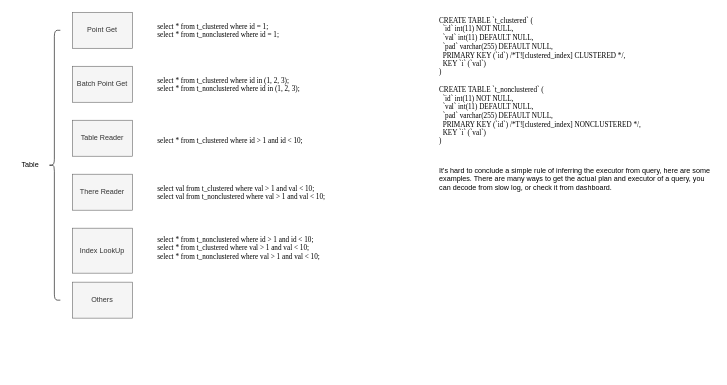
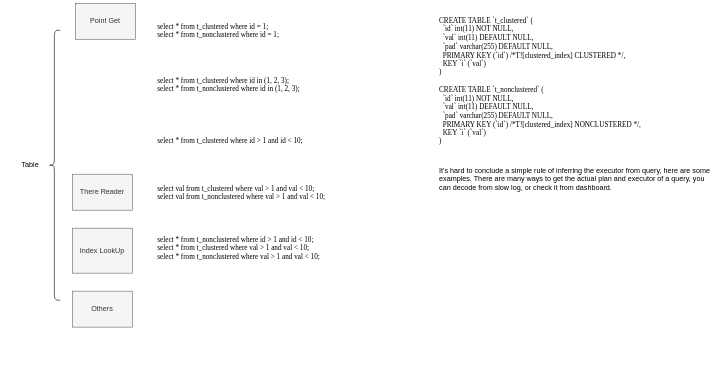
  <mxCell id="0" />
  <mxCell id="1" parent="0" />
- <mxCell id="2" value="Point Get" style="rounded=0;whiteSpace=wrap;html=1;fillColor=#f5f5f5;strokeColor=#666666;fontColor=#333333;" vertex="1" parent="1"><mxGeometry x="120" y="20" width="100" height="60" as="geometry" /></mxCell>
- <mxCell id="3" value="Batch Point Get" style="rounded=0;whiteSpace=wrap;html=1;fillColor=#f5f5f5;strokeColor=#666666;fontColor=#333333;" vertex="1" parent="1"><mxGeometry x="120" y="110" width="100" height="60" as="geometry" /></mxCell>
+ <mxCell id="2" value="Point Get" style="rounded=0;whiteSpace=wrap;html=1;fillColor=#f5f5f5;strokeColor=#666666;fontColor=#333333;" vertex="1" parent="1"><mxGeometry x="125" y="5" width="100" height="60" as="geometry" /></mxCell>
  <mxCell id="4" value="" style="shape=curlyBracket;whiteSpace=wrap;html=1;rounded=1;" vertex="1" parent="1"><mxGeometry x="80" y="50" width="20" height="450" as="geometry" /></mxCell>
  <mxCell id="5" value="Table" style="text;html=1;strokeColor=none;fillColor=none;align=center;verticalAlign=middle;whiteSpace=wrap;rounded=0;" vertex="1" parent="1"><mxGeometry x="20" y="260" width="60" height="30" as="geometry" /></mxCell>
- <mxCell id="6" value="Table Reader" style="rounded=0;whiteSpace=wrap;html=1;fillColor=#f5f5f5;strokeColor=#666666;fontColor=#333333;" vertex="1" parent="1"><mxGeometry x="120" y="200" width="100" height="60" as="geometry" /></mxCell>
  <mxCell id="7" value="There Reader" style="rounded=0;whiteSpace=wrap;html=1;fillColor=#f5f5f5;strokeColor=#666666;fontColor=#333333;" vertex="1" parent="1"><mxGeometry x="120" y="290" width="100" height="60" as="geometry" /></mxCell>
  <mxCell id="8" value="Index LookUp" style="rounded=0;whiteSpace=wrap;html=1;fillColor=#f5f5f5;strokeColor=#666666;fontColor=#333333;" vertex="1" parent="1"><mxGeometry x="120" y="380" width="100" height="75" as="geometry" /></mxCell>
- <mxCell id="9" value="Others" style="rounded=0;whiteSpace=wrap;html=1;fillColor=#f5f5f5;strokeColor=#666666;fontColor=#333333;" vertex="1" parent="1"><mxGeometry x="120" y="470" width="100" height="60" as="geometry" /></mxCell>
+ <mxCell id="9" value="Others" style="rounded=0;whiteSpace=wrap;html=1;fillColor=#f5f5f5;strokeColor=#666666;fontColor=#333333;" vertex="1" parent="1"><mxGeometry x="120" y="485" width="100" height="60" as="geometry" /></mxCell>
  <mxCell id="10" value="&lt;div&gt;CREATE TABLE `t_clustered` (&lt;/div&gt;&lt;div&gt;&amp;nbsp; `id` int(11) NOT NULL,&lt;/div&gt;&lt;div&gt;&amp;nbsp; `val` int(11) DEFAULT NULL,&lt;/div&gt;&amp;nbsp;&amp;nbsp;&lt;span style=&quot;background-color: initial;&quot;&gt;`pad` varchar(255) DEFAULT NULL,&lt;/span&gt;&lt;br&gt;&lt;div&gt;&amp;nbsp; PRIMARY KEY (`id`) /*T![clustered_index] CLUSTERED */,&lt;/div&gt;&lt;div&gt;&amp;nbsp; KEY `i` (`val`)&lt;/div&gt;&lt;div&gt;)&lt;/div&gt;&lt;div&gt;&lt;br&gt;&lt;/div&gt;&lt;div&gt;&lt;div&gt;CREATE TABLE `t_nonclustered` (&lt;/div&gt;&lt;div&gt;&amp;nbsp; `id` int(11) NOT NULL,&lt;/div&gt;&lt;div&gt;&amp;nbsp; `val` int(11) DEFAULT NULL,&lt;/div&gt;&lt;div&gt;&amp;nbsp;&amp;nbsp;&lt;span style=&quot;background-color: initial;&quot;&gt;`pad` varchar(255) DEFAULT NULL,&lt;/span&gt;&lt;br&gt;&lt;/div&gt;&lt;div&gt;&amp;nbsp; PRIMARY KEY (`id`) /*T![clustered_index] NONCLUSTERED */,&lt;/div&gt;&lt;div&gt;&amp;nbsp; KEY `i` (`val`)&lt;/div&gt;&lt;div&gt;)&lt;/div&gt;&lt;/div&gt;" style="text;html=1;strokeColor=none;fillColor=none;align=left;verticalAlign=top;whiteSpace=wrap;rounded=0;fontFamily=Lucida Console;" vertex="1" parent="1"><mxGeometry x="730" y="20" width="460" height="230" as="geometry" /></mxCell>
  <mxCell id="11" value="select * from t_clustered where id = 1;&lt;br&gt;select * from t_nonclustered where id = 1;" style="text;html=1;strokeColor=none;fillColor=none;align=left;verticalAlign=top;whiteSpace=wrap;rounded=0;fontFamily=Lucida Console;" vertex="1" parent="1"><mxGeometry x="260" y="30" width="460" height="40" as="geometry" /></mxCell>
  <mxCell id="12" value="select * from t_clustered where id in (1, 2, 3);&lt;br&gt;select * from t_nonclustered where id in (1, 2, 3);" style="text;html=1;strokeColor=none;fillColor=none;align=left;verticalAlign=top;whiteSpace=wrap;rounded=0;fontFamily=Lucida Console;" vertex="1" parent="1"><mxGeometry x="260" y="120" width="460" height="40" as="geometry" /></mxCell>
  <mxCell id="13" value="select * from t_clustered where id &amp;gt; 1 and id &amp;lt; 10;" style="text;html=1;strokeColor=none;fillColor=none;align=left;verticalAlign=top;whiteSpace=wrap;rounded=0;fontFamily=Lucida Console;" vertex="1" parent="1"><mxGeometry x="260" y="220" width="460" height="40" as="geometry" /></mxCell>
  <mxCell id="14" value="select * from t_nonclustered where id &amp;gt; 1 and id &amp;lt; 10;&lt;br&gt;select * from t_clustered where val &amp;gt; 1 and val &amp;lt; 10;&lt;br&gt;select * from t_nonclustered where val &amp;gt; 1 and val &amp;lt; 10;" style="text;html=1;strokeColor=none;fillColor=none;align=left;verticalAlign=top;whiteSpace=wrap;rounded=0;fontFamily=Lucida Console;" vertex="1" parent="1"><mxGeometry x="260" y="385" width="460" height="50" as="geometry" /></mxCell>
  <mxCell id="15" value="select val from t_clustered where val &amp;gt; 1 and val &amp;lt; 10;&lt;br&gt;select val from t_nonclustered where val &amp;gt; 1 and val &amp;lt; 10;" style="text;html=1;strokeColor=none;fillColor=none;align=left;verticalAlign=top;whiteSpace=wrap;rounded=0;fontFamily=Lucida Console;" vertex="1" parent="1"><mxGeometry x="260" y="300" width="460" height="40" as="geometry" /></mxCell>
  <mxCell id="16" value="It's hard to conclude a simple rule of inferring the executor from query, here are some examples. There are many ways to get the actual plan and executor of a query, you can decode from slow log, or check it from dashboard." style="text;html=1;strokeColor=none;fillColor=none;align=left;verticalAlign=top;whiteSpace=wrap;rounded=0;fontFamily=Helvetica;" vertex="1" parent="1"><mxGeometry x="730" y="270" width="460" height="350" as="geometry" /></mxCell>
